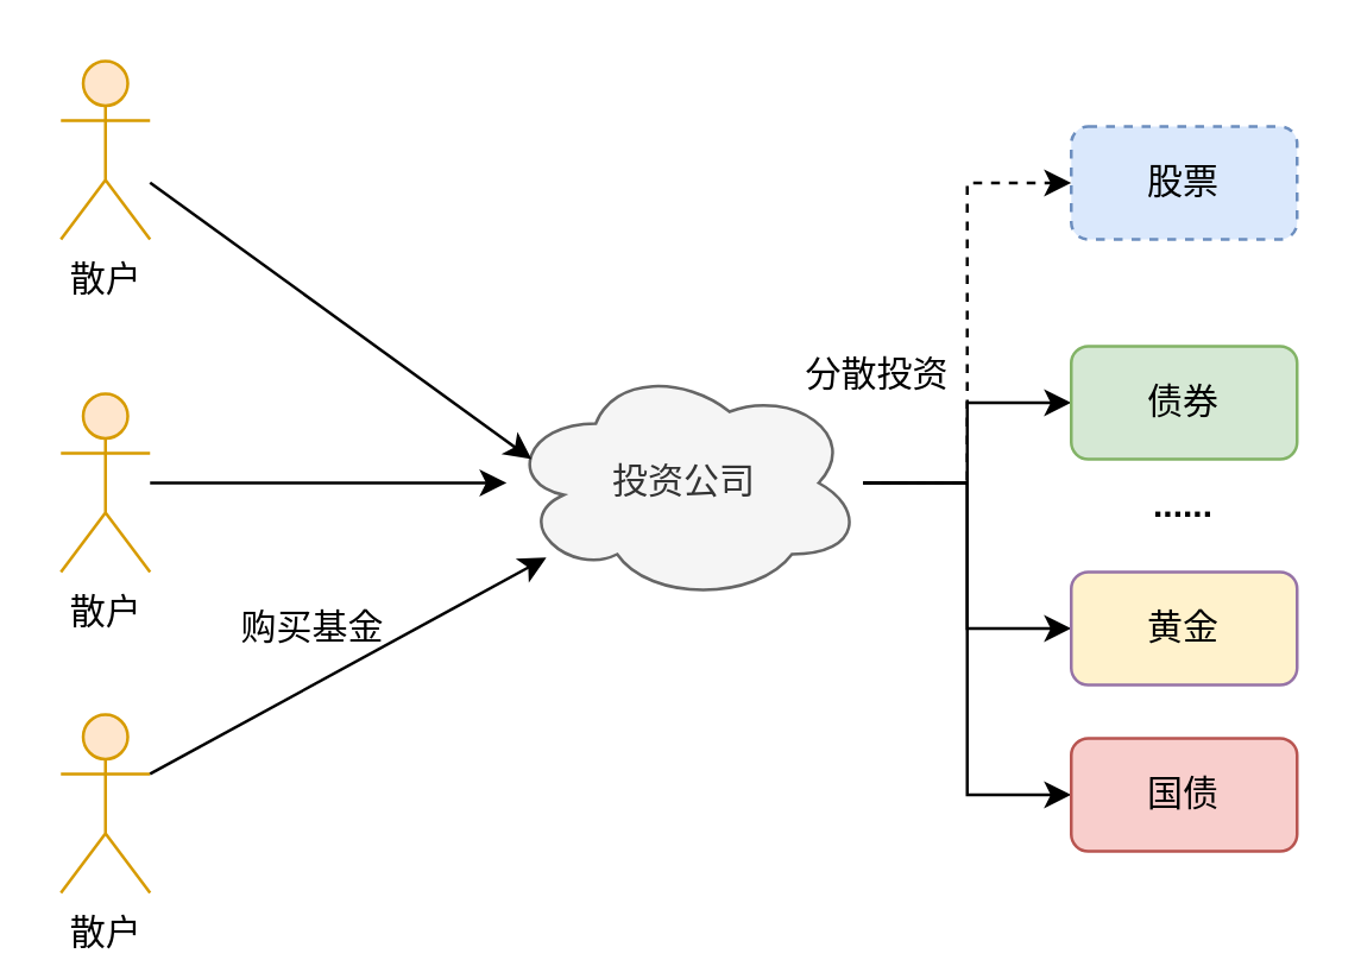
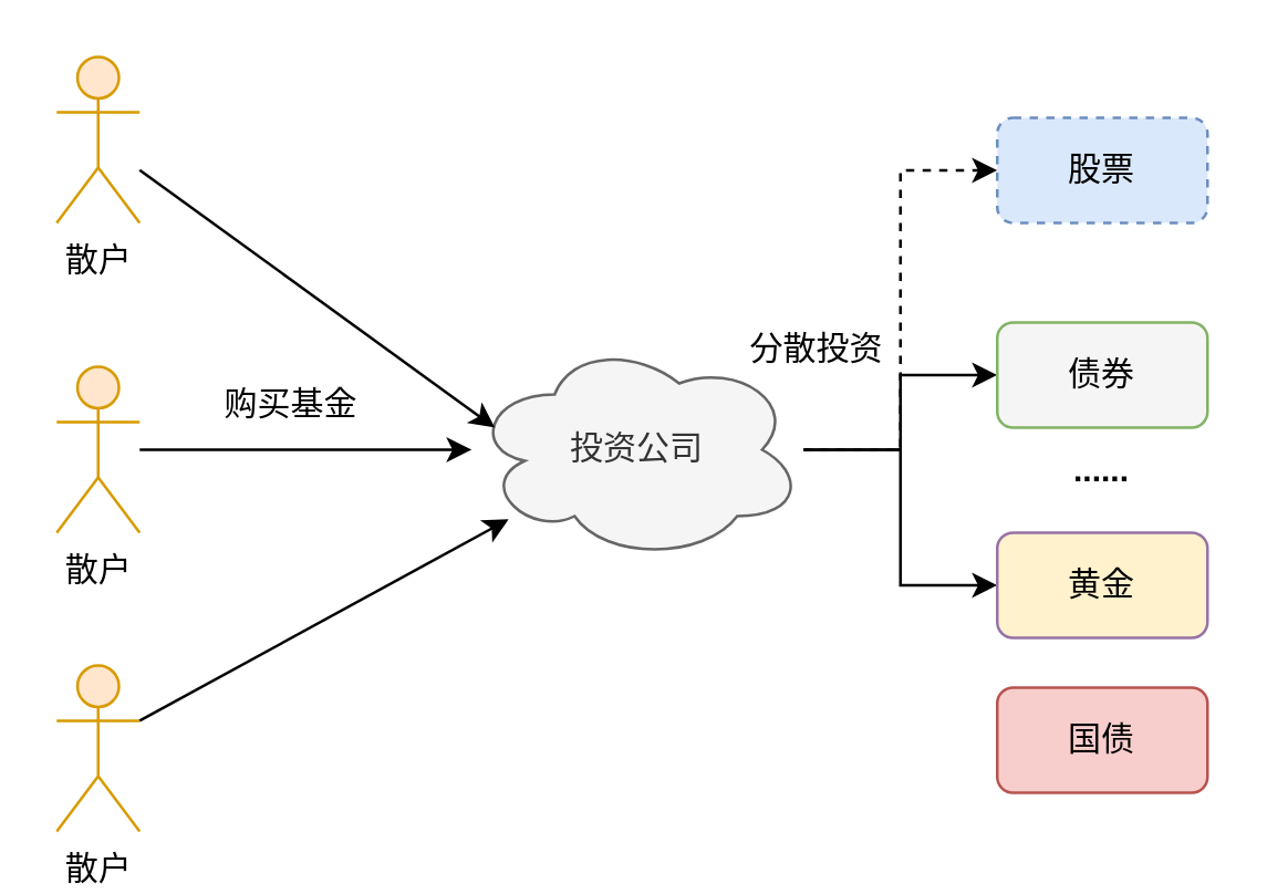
  <mxCell id="0" />
  <mxCell id="1" parent="0" />
  <mxCell id="2" value="散户" style="shape=umlActor;verticalLabelPosition=bottom;labelBackgroundColor=#ffffff;verticalAlign=top;html=1;outlineConnect=0;fillColor=#ffe6cc;strokeColor=#d79b00;" vertex="1" parent="1"><mxGeometry x="20" y="20" width="30" height="60" as="geometry" /></mxCell>
  <mxCell id="3" style="edgeStyle=orthogonalEdgeStyle;rounded=0;orthogonalLoop=1;jettySize=auto;html=1;" edge="1" parent="1" source="4" target="10"><mxGeometry relative="1" as="geometry" /></mxCell>
  <mxCell id="4" value="散户" style="shape=umlActor;verticalLabelPosition=bottom;labelBackgroundColor=#ffffff;verticalAlign=top;html=1;outlineConnect=0;fillColor=#ffe6cc;strokeColor=#d79b00;" vertex="1" parent="1"><mxGeometry x="20" y="132" width="30" height="60" as="geometry" /></mxCell>
  <mxCell id="5" value="散户" style="shape=umlActor;verticalLabelPosition=bottom;labelBackgroundColor=#ffffff;verticalAlign=top;html=1;outlineConnect=0;fillColor=#ffe6cc;strokeColor=#d79b00;" vertex="1" parent="1"><mxGeometry x="20" y="240" width="30" height="60" as="geometry" /></mxCell>
  <mxCell id="6" style="edgeStyle=orthogonalEdgeStyle;rounded=0;orthogonalLoop=1;jettySize=auto;html=1;entryX=0;entryY=0.5;entryDx=0;entryDy=0;dashed=1;" edge="1" parent="1" source="10" target="13"><mxGeometry relative="1" as="geometry" /></mxCell>
  <mxCell id="7" style="edgeStyle=orthogonalEdgeStyle;rounded=0;orthogonalLoop=1;jettySize=auto;html=1;entryX=0;entryY=0.5;entryDx=0;entryDy=0;" edge="1" parent="1" source="10" target="14"><mxGeometry relative="1" as="geometry" /></mxCell>
  <mxCell id="8" style="edgeStyle=orthogonalEdgeStyle;rounded=0;orthogonalLoop=1;jettySize=auto;html=1;entryX=0;entryY=0.5;entryDx=0;entryDy=0;" edge="1" parent="1" source="10" target="15"><mxGeometry relative="1" as="geometry" /></mxCell>
- <mxCell id="9" style="edgeStyle=orthogonalEdgeStyle;rounded=0;orthogonalLoop=1;jettySize=auto;html=1;entryX=0;entryY=0.5;entryDx=0;entryDy=0;" edge="1" parent="1" source="10" target="16"><mxGeometry relative="1" as="geometry" /></mxCell>
  <mxCell id="10" value="投资公司" style="ellipse;shape=cloud;whiteSpace=wrap;html=1;fillColor=#f5f5f5;strokeColor=#666666;fontColor=#333333;" vertex="1" parent="1"><mxGeometry x="170" y="122" width="120" height="80" as="geometry" /></mxCell>
  <mxCell id="11" value="" style="endArrow=classic;html=1;entryX=0.07;entryY=0.4;entryDx=0;entryDy=0;entryPerimeter=0;" edge="1" parent="1" source="2" target="10"><mxGeometry width="50" height="50" relative="1" as="geometry"><mxPoint x="20" y="390" as="sourcePoint" /><mxPoint x="70" y="340" as="targetPoint" /></mxGeometry></mxCell>
  <mxCell id="12" value="" style="endArrow=classic;html=1;exitX=1;exitY=0.333;exitDx=0;exitDy=0;exitPerimeter=0;" edge="1" parent="1" source="5" target="10"><mxGeometry width="50" height="50" relative="1" as="geometry"><mxPoint x="160" y="350" as="sourcePoint" /><mxPoint x="210" y="300" as="targetPoint" /></mxGeometry></mxCell>
  <mxCell id="13" value="股票" style="rounded=1;whiteSpace=wrap;html=1;fillColor=#dae8fc;strokeColor=#6c8ebf;dashed=1;" vertex="1" parent="1"><mxGeometry x="360" y="42" width="76" height="38" as="geometry" /></mxCell>
- <mxCell id="14" value="债券" style="rounded=1;whiteSpace=wrap;html=1;fillColor=#d5e8d4;strokeColor=#82b366;" vertex="1" parent="1"><mxGeometry x="360" y="116" width="76" height="38" as="geometry" /></mxCell>
+ <mxCell id="14" value="债券" style="rounded=1;whiteSpace=wrap;html=1;fillColor=#f5f5f5;strokeColor=#82b366;" vertex="1" parent="1"><mxGeometry x="360" y="116" width="76" height="38" as="geometry" /></mxCell>
  <mxCell id="15" value="黄金" style="rounded=1;whiteSpace=wrap;html=1;fillColor=#fff2cc;strokeColor=#9673a6;" vertex="1" parent="1"><mxGeometry x="360" y="192" width="76" height="38" as="geometry" /></mxCell>
  <mxCell id="16" value="国债" style="rounded=1;whiteSpace=wrap;html=1;fillColor=#f8cecc;strokeColor=#b85450;" vertex="1" parent="1"><mxGeometry x="360" y="248" width="76" height="38" as="geometry" /></mxCell>
  <mxCell id="17" value="分散投资" style="text;html=1;strokeColor=none;fillColor=none;align=center;verticalAlign=middle;whiteSpace=wrap;rounded=0;" vertex="1" parent="1"><mxGeometry x="265" y="116" width="60" height="20" as="geometry" /></mxCell>
  <mxCell id="18" value="&lt;b&gt;......&lt;/b&gt;" style="text;html=1;strokeColor=none;fillColor=none;align=center;verticalAlign=middle;whiteSpace=wrap;rounded=0;" vertex="1" parent="1"><mxGeometry x="378" y="160" width="40" height="20" as="geometry" /></mxCell>
- <mxCell id="19" value="购买基金" style="text;html=1;strokeColor=none;fillColor=none;align=center;verticalAlign=middle;whiteSpace=wrap;rounded=0;" vertex="1" parent="1"><mxGeometry x="75" y="201" width="60" height="20" as="geometry" /></mxCell>
+ <mxCell id="19" value="购买基金" style="text;html=1;strokeColor=none;fillColor=none;align=center;verticalAlign=middle;whiteSpace=wrap;rounded=0;" vertex="1" parent="1"><mxGeometry x="75" y="136" width="60" height="20" as="geometry" /></mxCell>
